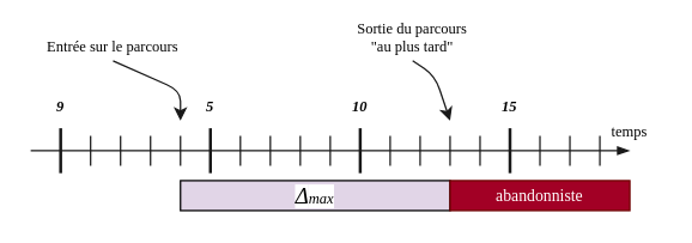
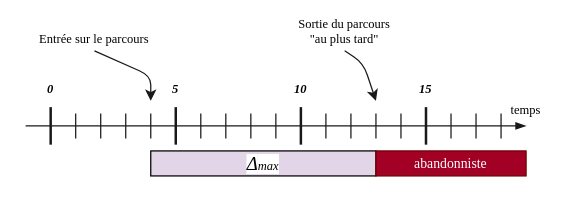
  <mxCell id="0" />
  <mxCell id="1" parent="0" />
  <mxCell id="2" value="" style="endArrow=blockThin;html=1;comic=0;endFill=1;strokeColor=#191919;" edge="1" parent="1"><mxGeometry width="50" height="50" relative="1" as="geometry"><mxPoint x="20" y="100" as="sourcePoint" /><mxPoint x="420" y="100" as="targetPoint" /></mxGeometry></mxCell>
  <mxCell id="3" value="" style="endArrow=none;html=1;strokeColor=#191919;strokeWidth=2;" edge="1" parent="1"><mxGeometry width="50" height="50" relative="1" as="geometry"><mxPoint x="40" y="115" as="sourcePoint" /><mxPoint x="40" y="85" as="targetPoint" /></mxGeometry></mxCell>
  <mxCell id="4" value="" style="endArrow=none;html=1;strokeColor=#191919;strokeWidth=2;" edge="1" parent="1"><mxGeometry width="50" height="50" relative="1" as="geometry"><mxPoint x="140" y="115" as="sourcePoint" /><mxPoint x="140" y="85" as="targetPoint" /></mxGeometry></mxCell>
  <mxCell id="5" value="" style="endArrow=none;html=1;strokeColor=#191919;strokeWidth=2;" edge="1" parent="1"><mxGeometry width="50" height="50" relative="1" as="geometry"><mxPoint x="240" y="115" as="sourcePoint" /><mxPoint x="240" y="85" as="targetPoint" /></mxGeometry></mxCell>
  <mxCell id="6" value="" style="endArrow=none;html=1;strokeColor=#191919;strokeWidth=2;" edge="1" parent="1"><mxGeometry width="50" height="50" relative="1" as="geometry"><mxPoint x="340" y="115" as="sourcePoint" /><mxPoint x="340" y="85" as="targetPoint" /></mxGeometry></mxCell>
  <mxCell id="7" value="" style="endArrow=none;html=1;strokeColor=#191919;strokeWidth=1;" edge="1" parent="1"><mxGeometry width="50" height="50" relative="1" as="geometry"><mxPoint x="60" y="110" as="sourcePoint" /><mxPoint x="60" y="90" as="targetPoint" /></mxGeometry></mxCell>
  <mxCell id="8" value="" style="endArrow=none;html=1;strokeColor=#191919;strokeWidth=1;" edge="1" parent="1"><mxGeometry width="50" height="50" relative="1" as="geometry"><mxPoint x="80" y="110" as="sourcePoint" /><mxPoint x="80" y="90" as="targetPoint" /></mxGeometry></mxCell>
  <mxCell id="9" value="" style="endArrow=none;html=1;strokeColor=#191919;strokeWidth=1;" edge="1" parent="1"><mxGeometry width="50" height="50" relative="1" as="geometry"><mxPoint x="100" y="110" as="sourcePoint" /><mxPoint x="100" y="90" as="targetPoint" /></mxGeometry></mxCell>
  <mxCell id="10" value="" style="endArrow=none;html=1;strokeColor=#191919;strokeWidth=1;" edge="1" parent="1"><mxGeometry width="50" height="50" relative="1" as="geometry"><mxPoint x="120" y="110" as="sourcePoint" /><mxPoint x="120" y="90" as="targetPoint" /></mxGeometry></mxCell>
  <mxCell id="11" value="" style="endArrow=none;html=1;strokeColor=#191919;strokeWidth=1;" edge="1" parent="1"><mxGeometry width="50" height="50" relative="1" as="geometry"><mxPoint x="160" y="110" as="sourcePoint" /><mxPoint x="160" y="90" as="targetPoint" /></mxGeometry></mxCell>
  <mxCell id="12" value="" style="endArrow=none;html=1;strokeColor=#191919;strokeWidth=1;" edge="1" parent="1"><mxGeometry width="50" height="50" relative="1" as="geometry"><mxPoint x="180" y="110" as="sourcePoint" /><mxPoint x="180" y="90" as="targetPoint" /></mxGeometry></mxCell>
  <mxCell id="13" value="" style="endArrow=none;html=1;strokeColor=#191919;strokeWidth=1;" edge="1" parent="1"><mxGeometry width="50" height="50" relative="1" as="geometry"><mxPoint x="200" y="110" as="sourcePoint" /><mxPoint x="200" y="90" as="targetPoint" /></mxGeometry></mxCell>
  <mxCell id="14" value="" style="endArrow=none;html=1;strokeColor=#191919;strokeWidth=1;" edge="1" parent="1"><mxGeometry width="50" height="50" relative="1" as="geometry"><mxPoint x="220" y="110" as="sourcePoint" /><mxPoint x="220" y="90" as="targetPoint" /></mxGeometry></mxCell>
  <mxCell id="15" value="" style="endArrow=none;html=1;strokeColor=#191919;strokeWidth=1;" edge="1" parent="1"><mxGeometry width="50" height="50" relative="1" as="geometry"><mxPoint x="260" y="110" as="sourcePoint" /><mxPoint x="260" y="90" as="targetPoint" /></mxGeometry></mxCell>
  <mxCell id="16" value="" style="endArrow=none;html=1;strokeColor=#191919;strokeWidth=1;" edge="1" parent="1"><mxGeometry width="50" height="50" relative="1" as="geometry"><mxPoint x="280" y="110" as="sourcePoint" /><mxPoint x="280" y="90" as="targetPoint" /></mxGeometry></mxCell>
  <mxCell id="17" value="" style="endArrow=none;html=1;strokeColor=#191919;strokeWidth=1;" edge="1" parent="1"><mxGeometry width="50" height="50" relative="1" as="geometry"><mxPoint x="300" y="110" as="sourcePoint" /><mxPoint x="300" y="90" as="targetPoint" /></mxGeometry></mxCell>
  <mxCell id="18" value="" style="endArrow=none;html=1;strokeColor=#191919;strokeWidth=1;" edge="1" parent="1"><mxGeometry width="50" height="50" relative="1" as="geometry"><mxPoint x="320" y="110" as="sourcePoint" /><mxPoint x="320" y="90" as="targetPoint" /></mxGeometry></mxCell>
  <mxCell id="19" value="" style="endArrow=none;html=1;strokeColor=#191919;strokeWidth=1;" edge="1" parent="1"><mxGeometry width="50" height="50" relative="1" as="geometry"><mxPoint x="360" y="110" as="sourcePoint" /><mxPoint x="360" y="90" as="targetPoint" /></mxGeometry></mxCell>
  <mxCell id="20" value="" style="endArrow=none;html=1;strokeColor=#191919;strokeWidth=1;" edge="1" parent="1"><mxGeometry width="50" height="50" relative="1" as="geometry"><mxPoint x="380" y="110" as="sourcePoint" /><mxPoint x="380" y="90" as="targetPoint" /></mxGeometry></mxCell>
  <mxCell id="21" value="" style="endArrow=none;html=1;strokeColor=#191919;strokeWidth=1;" edge="1" parent="1"><mxGeometry width="50" height="50" relative="1" as="geometry"><mxPoint x="400" y="110" as="sourcePoint" /><mxPoint x="400" y="90" as="targetPoint" /></mxGeometry></mxCell>
- <mxCell id="22" value="9" style="text;html=1;strokeColor=none;fillColor=none;align=center;verticalAlign=middle;whiteSpace=wrap;rounded=0;fontStyle=3;fontFamily=Comic Sans MS;fontSize=10;" vertex="1" parent="1"><mxGeometry x="30" y="60" width="20" height="20" as="geometry" /></mxCell>
+ <mxCell id="22" value="0" style="text;html=1;strokeColor=none;fillColor=none;align=center;verticalAlign=middle;whiteSpace=wrap;rounded=0;fontStyle=3;fontFamily=Comic Sans MS;fontSize=10;" vertex="1" parent="1"><mxGeometry x="30" y="60" width="20" height="20" as="geometry" /></mxCell>
  <mxCell id="23" value="5" style="text;html=1;strokeColor=none;fillColor=none;align=center;verticalAlign=middle;whiteSpace=wrap;rounded=0;fontStyle=3;fontFamily=Comic Sans MS;fontSize=10;" vertex="1" parent="1"><mxGeometry x="130" y="60" width="20" height="20" as="geometry" /></mxCell>
  <mxCell id="24" value="10" style="text;html=1;strokeColor=none;fillColor=none;align=center;verticalAlign=middle;whiteSpace=wrap;rounded=0;fontStyle=3;fontFamily=Comic Sans MS;fontSize=10;" vertex="1" parent="1"><mxGeometry x="230" y="60" width="20" height="20" as="geometry" /></mxCell>
  <mxCell id="25" value="15" style="text;html=1;strokeColor=none;fillColor=none;align=center;verticalAlign=middle;whiteSpace=wrap;rounded=0;fontStyle=3;fontFamily=Comic Sans MS;fontSize=10;" vertex="1" parent="1"><mxGeometry x="330" y="60" width="20" height="20" as="geometry" /></mxCell>
  <mxCell id="26" value="Entrée sur le parcours" style="text;html=1;strokeColor=none;fillColor=none;align=center;verticalAlign=middle;whiteSpace=wrap;rounded=0;fontFamily=Comic Sans MS;fontSize=10;" vertex="1" parent="1"><mxGeometry x="20" y="20" width="110" height="20" as="geometry" /></mxCell>
  <mxCell id="27" value="Sortie du parcours&lt;br&gt;&quot;au plus tard&quot;&lt;br&gt;&amp;nbsp;" style="text;html=1;strokeColor=none;fillColor=none;align=center;verticalAlign=middle;whiteSpace=wrap;rounded=0;fontFamily=Comic Sans MS;fontSize=10;" vertex="1" parent="1"><mxGeometry x="220" y="20" width="110" height="20" as="geometry" /></mxCell>
  <mxCell id="28" value="" style="endArrow=classic;html=1;strokeColor=#191919;strokeWidth=1;fontFamily=Comic Sans MS;fontSize=10;exitX=0.5;exitY=1;exitDx=0;exitDy=0;" edge="1" parent="1" source="26"><mxGeometry width="50" height="50" relative="1" as="geometry"><mxPoint x="200" y="120" as="sourcePoint" /><mxPoint x="120" y="80" as="targetPoint" /><Array as="points"><mxPoint x="120" y="60" /></Array></mxGeometry></mxCell>
  <mxCell id="29" value="" style="endArrow=classic;html=1;strokeColor=#191919;strokeWidth=1;fontFamily=Comic Sans MS;fontSize=10;exitX=0.5;exitY=1;exitDx=0;exitDy=0;" edge="1" parent="1" source="27"><mxGeometry width="50" height="50" relative="1" as="geometry"><mxPoint x="115" y="50" as="sourcePoint" /><mxPoint x="300" y="80" as="targetPoint" /><Array as="points"><mxPoint x="290" y="50" /></Array></mxGeometry></mxCell>
  <mxCell id="30" value="&lt;span style=&quot;font-size: 15px ; text-align: left ; background-color: rgb(255 , 255 , 255)&quot;&gt;Δ&lt;/span&gt;&lt;span style=&quot;text-align: left ; background-color: rgb(255 , 255 , 255)&quot;&gt;&lt;font style=&quot;font-size: 10px&quot;&gt;max&lt;/font&gt;&lt;/span&gt;" style="rounded=0;whiteSpace=wrap;html=1;fontFamily=Verdana;fontSize=15;fontStyle=2;fontColor=#000000;fillColor=#e1d5e7;" vertex="1" parent="1"><mxGeometry x="120" y="120" width="180" height="20" as="geometry" /></mxCell>
  <mxCell id="31" value="abandonniste" style="rounded=0;fontFamily=Verdana;fontSize=11;fontStyle=0;fontColor=#FFFFFF;fillColor=#a20025;strokeColor=#6F0000;whiteSpace=wrap;" vertex="1" parent="1"><mxGeometry x="300" y="120" width="120" height="20" as="geometry" /></mxCell>
  <mxCell id="32" value="temps" style="text;html=1;strokeColor=none;fillColor=none;align=center;verticalAlign=middle;whiteSpace=wrap;rounded=0;fontFamily=Comic Sans MS;fontSize=10;" vertex="1" parent="1"><mxGeometry x="400" y="77" width="40" height="20" as="geometry" /></mxCell>
